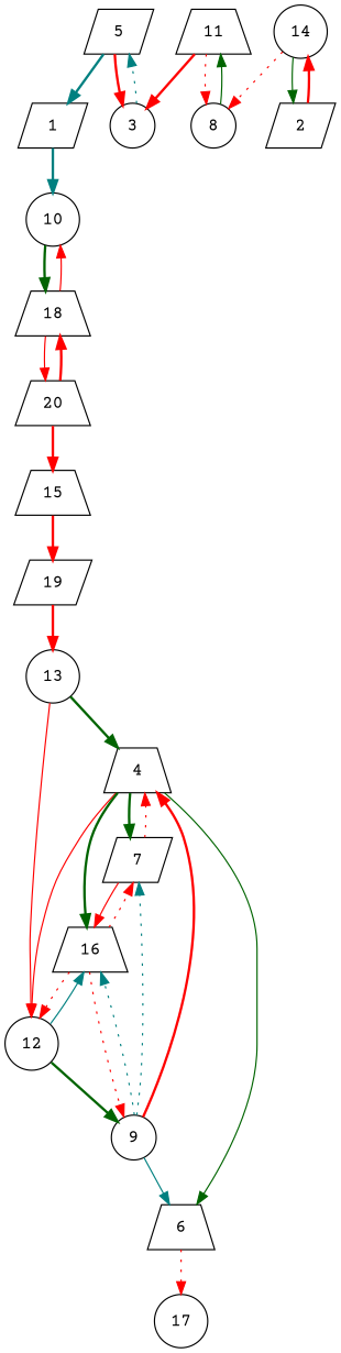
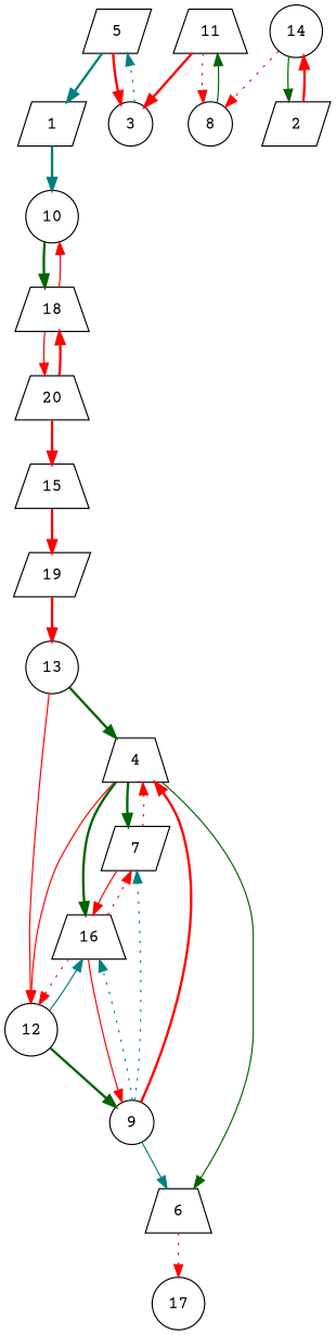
  digraph {
    fontname="Courier Prime"
    node [fontname="Courier Prime" shape=circle]
    edge [color=red fontname="Courier Prime" style=bold]
    1 [shape=parallelogram]
    10
    18 [shape=trapezium]
    20 [shape=trapezium]
    2 [shape=parallelogram]
    14
    8
    11 [shape=trapezium]
    5 [shape=parallelogram]
    3
    4 [shape=trapezium]
    6 [shape=trapezium]
    7 [shape=parallelogram]
    12
    16 [shape=trapezium]
    17
    9
    15 [shape=trapezium]
    13
    19 [shape=parallelogram]
    1 -> 10 [color=teal]
    10 -> 18 [color=darkgreen]
    18 -> 10 [style=solid]
    18 -> 20 [style=solid]
    20 -> 18
    20 -> 15
    2 -> 14
    14 -> 2 [color=darkgreen style=solid]
    14 -> 8 [style=dotted]
    8 -> 11 [color=darkgreen style=solid]
    11 -> 8 [style=dotted]
    11 -> 3
    5 -> 1 [color=teal]
    5 -> 3
    3 -> 5 [color=teal style=dotted]
    4 -> 6 [color=darkgreen style=solid]
    4 -> 7 [color=darkgreen]
    4 -> 12 [style=solid]
    4 -> 16 [color=darkgreen]
    6 -> 17 [style=dotted]
    7 -> 4 [style=dotted]
    7 -> 16 [style=solid]
    12 -> 16 [color=teal style=solid]
    12 -> 9 [color=darkgreen]
    16 -> 7 [style=dotted]
    16 -> 12 [style=dotted]
-   16 -> 9 [style=dotted]
+   16 -> 9 [style=solid]
    9 -> 4
    9 -> 6 [color=teal style=solid]
    9 -> 7 [color=teal style=dotted]
    9 -> 16 [color=teal style=dotted]
    15 -> 19
    13 -> 4 [color=darkgreen]
    13 -> 12 [style=solid]
    19 -> 13
  }
